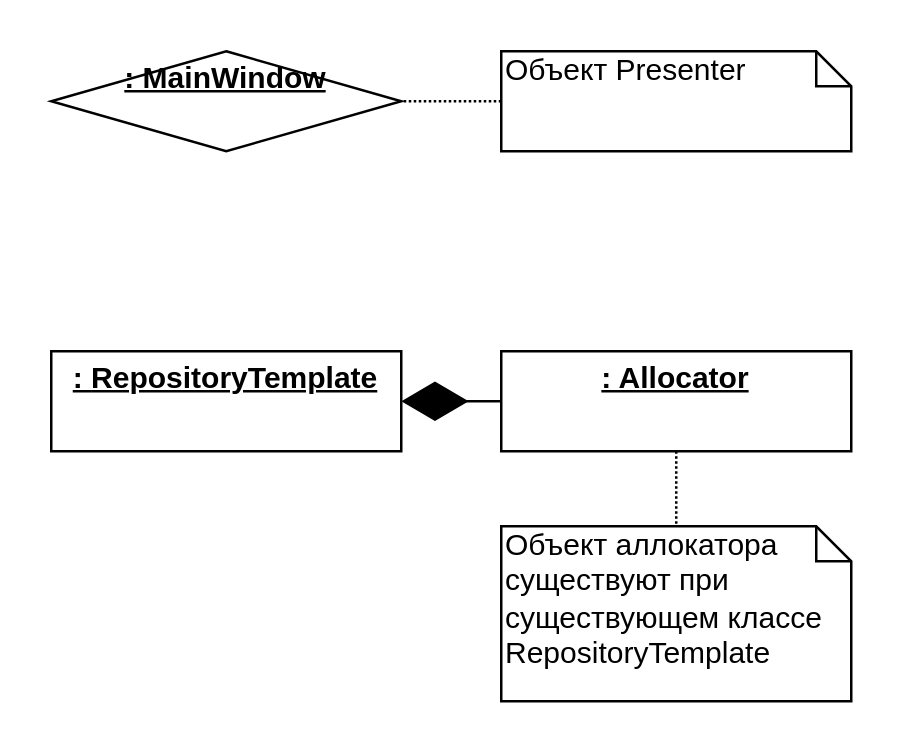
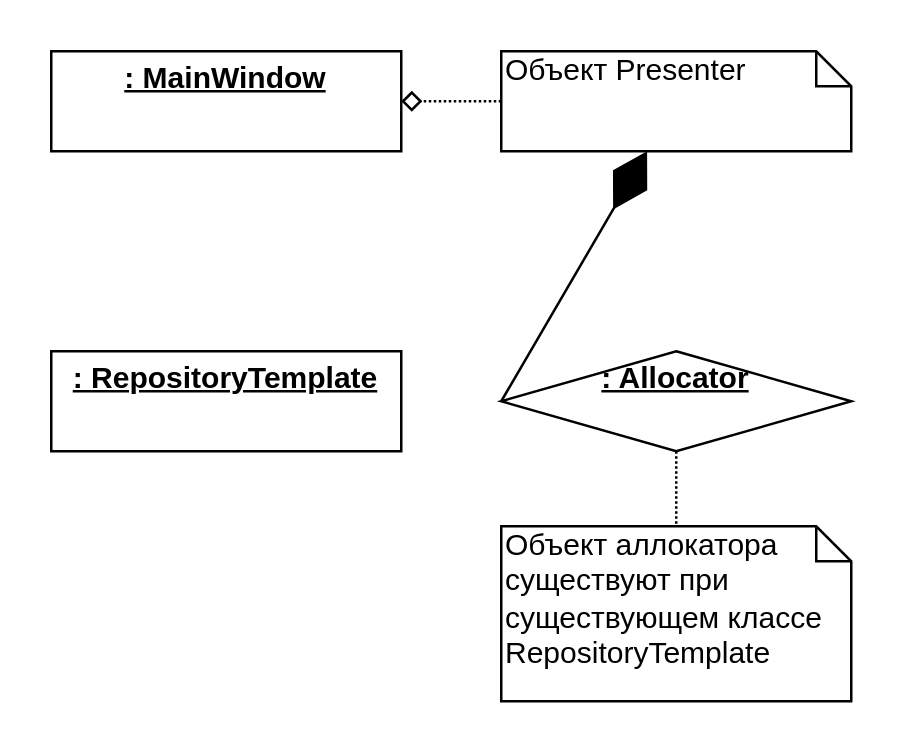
  <mxCell id="0" />
  <mxCell id="1" parent="0" />
- <mxCell id="2" value="&lt;p style=&quot;margin: 0px ; margin-top: 4px ; text-align: center&quot;&gt;&lt;b&gt;&lt;u&gt;: MainWindow&lt;/u&gt;&lt;/b&gt;&lt;/p&gt;" style="rhombus;verticalAlign=top;align=left;overflow=fill;fontSize=12;fontFamily=Helvetica;html=1;" vertex="1" parent="1"><mxGeometry x="20" y="20" width="140" height="40" as="geometry" /></mxCell>
+ <mxCell id="2" value="&lt;p style=&quot;margin: 0px ; margin-top: 4px ; text-align: center&quot;&gt;&lt;b&gt;&lt;u&gt;: MainWindow&lt;/u&gt;&lt;/b&gt;&lt;/p&gt;" style="verticalAlign=top;align=left;overflow=fill;fontSize=12;fontFamily=Helvetica;html=1;" vertex="1" parent="1"><mxGeometry x="20" y="20" width="140" height="40" as="geometry" /></mxCell>
  <mxCell id="3" style="edgeStyle=orthogonalEdgeStyle;rounded=0;orthogonalLoop=1;jettySize=auto;html=1;exitX=0.5;exitY=1;exitDx=0;exitDy=0;entryX=0.5;entryY=0;entryDx=0;entryDy=0;entryPerimeter=0;endArrow=none;endFill=0;dashed=1;dashPattern=1 1;" edge="1" parent="1" source="4" target="7"><mxGeometry relative="1" as="geometry" /></mxCell>
- <mxCell id="4" value="&lt;p style=&quot;margin: 0px ; margin-top: 4px ; text-align: center&quot;&gt;&lt;span style=&quot;font-size: 12px&quot;&gt;&lt;b&gt;&lt;u&gt;: Allocator&lt;/u&gt;&lt;/b&gt;&lt;/span&gt;&lt;br&gt;&lt;/p&gt;" style="verticalAlign=top;align=left;overflow=fill;fontSize=12;fontFamily=Helvetica;html=1;" vertex="1" parent="1"><mxGeometry x="200" y="140" width="140" height="40" as="geometry" /></mxCell>
+ <mxCell id="4" value="&lt;p style=&quot;margin: 0px ; margin-top: 4px ; text-align: center&quot;&gt;&lt;span style=&quot;font-size: 12px&quot;&gt;&lt;b&gt;&lt;u&gt;: Allocator&lt;/u&gt;&lt;/b&gt;&lt;/span&gt;&lt;br&gt;&lt;/p&gt;" style="rhombus;verticalAlign=top;align=left;overflow=fill;fontSize=12;fontFamily=Helvetica;html=1;" vertex="1" parent="1"><mxGeometry x="200" y="140" width="140" height="40" as="geometry" /></mxCell>
  <mxCell id="5" value="&lt;p style=&quot;margin: 0px ; margin-top: 4px ; text-align: center&quot;&gt;&lt;b&gt;&lt;u&gt;:&amp;nbsp;&lt;/u&gt;&lt;/b&gt;&lt;b&gt;&lt;u&gt;RepositoryTemplate&lt;/u&gt;&lt;/b&gt;&lt;/p&gt;" style="verticalAlign=top;align=left;overflow=fill;fontSize=12;fontFamily=Helvetica;html=1;" vertex="1" parent="1"><mxGeometry x="20" y="140" width="140" height="40" as="geometry" /></mxCell>
- <mxCell id="6" value="" style="endArrow=diamondThin;endFill=1;endSize=24;html=1;entryX=1;entryY=0.5;entryDx=0;entryDy=0;exitX=0;exitY=0.5;exitDx=0;exitDy=0;" edge="1" parent="1" source="4" target="5"><mxGeometry width="160" relative="1" as="geometry"><mxPoint x="270" y="110" as="sourcePoint" /><mxPoint x="430" y="110" as="targetPoint" /></mxGeometry></mxCell>
+ <mxCell id="6" value="" style="endArrow=diamondThin;endFill=1;endSize=24;html=1;exitX=0;exitY=0.5;exitDx=0;exitDy=0;" edge="1" parent="1" source="4" target="8"><mxGeometry width="160" relative="1" as="geometry"><mxPoint x="270" y="110" as="sourcePoint" /><mxPoint x="430" y="110" as="targetPoint" /></mxGeometry></mxCell>
  <mxCell id="7" value="Объект аллокатора существуют при существующем классе&lt;br&gt;&lt;span style=&quot;text-align: center&quot;&gt;RepositoryTemplate&lt;/span&gt;" style="shape=note;whiteSpace=wrap;html=1;size=14;verticalAlign=top;align=left;spacingTop=-6;fillColor=#ffffff;" vertex="1" parent="1"><mxGeometry x="200" y="210" width="140" height="70" as="geometry" /></mxCell>
  <mxCell id="8" value="Объект Presenter" style="shape=note;whiteSpace=wrap;html=1;size=14;verticalAlign=top;align=left;spacingTop=-6;fillColor=#ffffff;" vertex="1" parent="1"><mxGeometry x="200" y="20" width="140" height="40" as="geometry" /></mxCell>
- <mxCell id="9" style="edgeStyle=orthogonalEdgeStyle;rounded=0;orthogonalLoop=1;jettySize=auto;html=1;exitX=0;exitY=0.5;exitDx=0;exitDy=0;entryX=1;entryY=0.5;entryDx=0;entryDy=0;endArrow=none;endFill=0;dashed=1;dashPattern=1 1;exitPerimeter=0;" edge="1" parent="1" source="8" target="2"><mxGeometry relative="1" as="geometry"><mxPoint x="280" y="190" as="sourcePoint" /><mxPoint x="280" y="220" as="targetPoint" /></mxGeometry></mxCell>
+ <mxCell id="9" style="edgeStyle=orthogonalEdgeStyle;rounded=0;orthogonalLoop=1;jettySize=auto;html=1;exitX=0;exitY=0.5;exitDx=0;exitDy=0;entryX=1;entryY=0.5;entryDx=0;entryDy=0;endArrow=diamond;endFill=0;dashed=1;dashPattern=1 1;exitPerimeter=0;" edge="1" parent="1" source="8" target="2"><mxGeometry relative="1" as="geometry"><mxPoint x="280" y="190" as="sourcePoint" /><mxPoint x="280" y="220" as="targetPoint" /></mxGeometry></mxCell>
